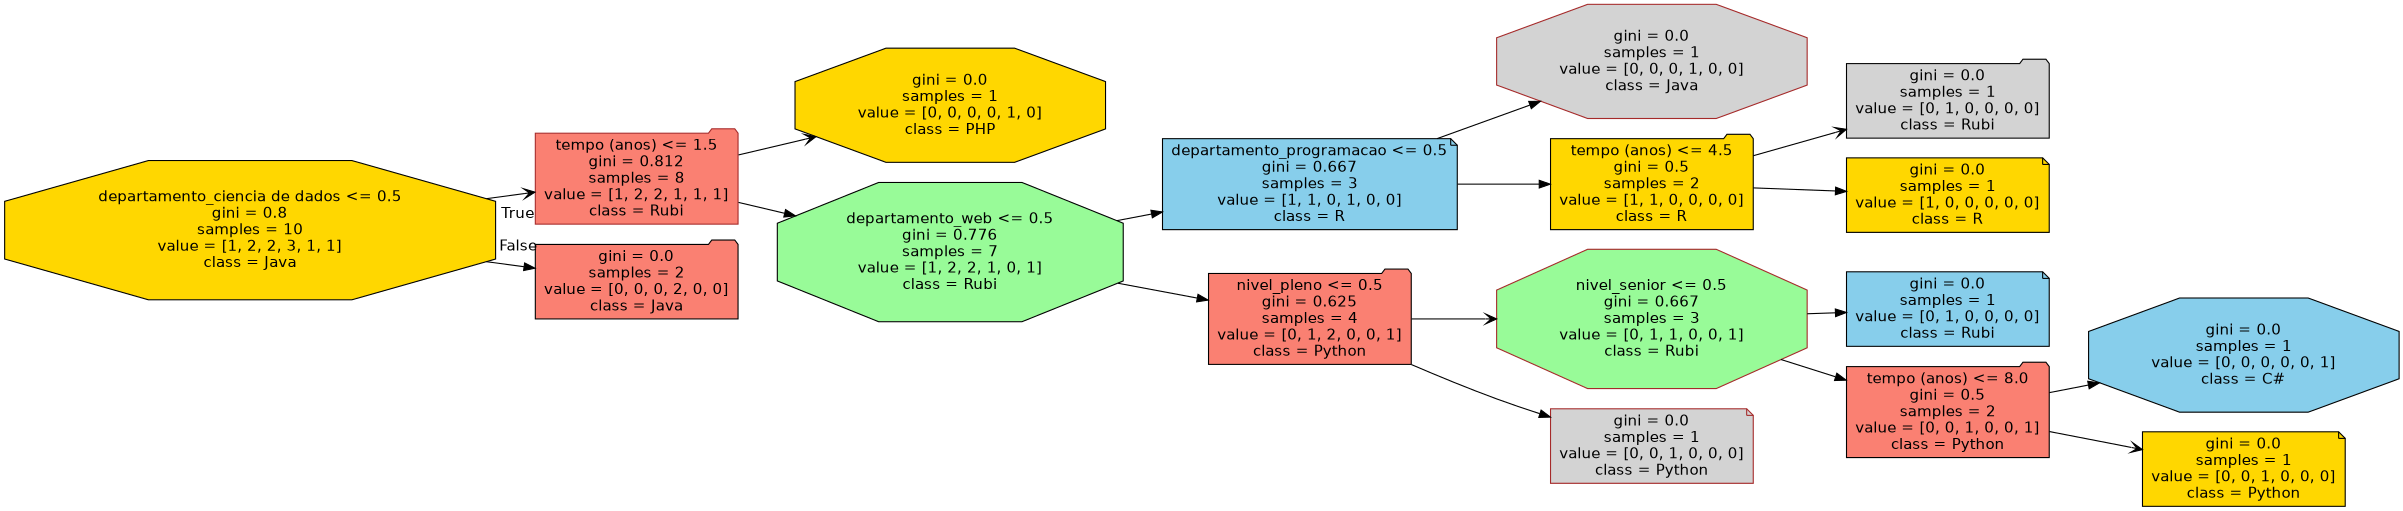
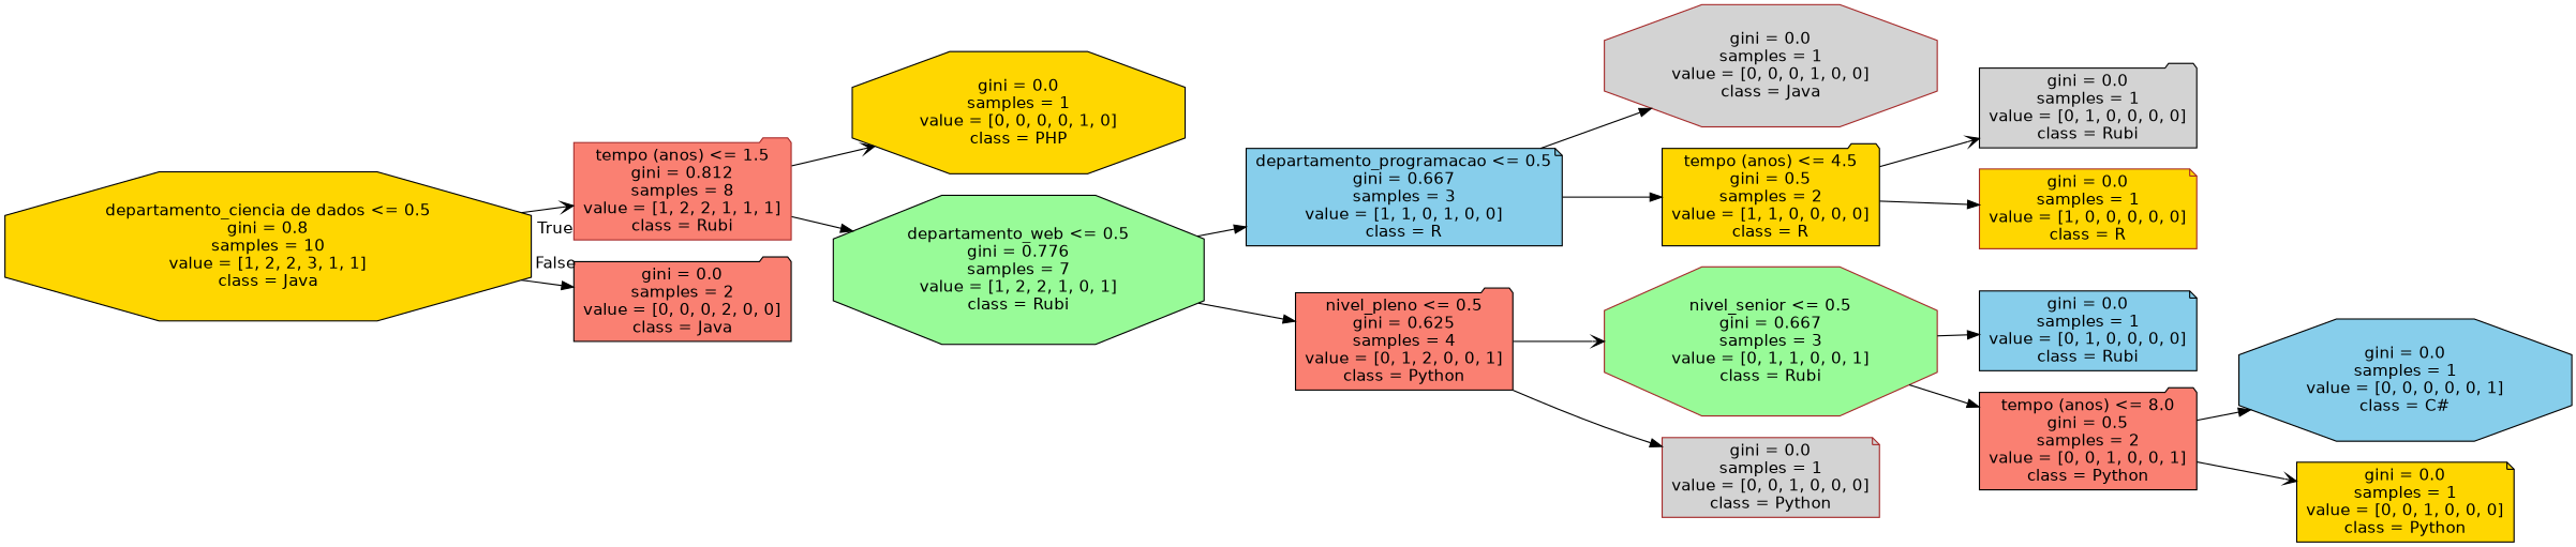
  digraph {
    rankdir=LR
    node [fontname=helvetica shape=octagon style=filled fillcolor=gold color=black]
    edge [fontname=helvetica arrowhead=normal]
    n1 [label="departamento_ciencia de dados <= 0.5\ngini = 0.8\nsamples = 10\nvalue = [1, 2, 2, 3, 1, 1]\nclass = Java"]
    n2 [label="tempo (anos) <= 1.5\ngini = 0.812\nsamples = 8\nvalue = [1, 2, 2, 1, 1, 1]\nclass = Rubi" shape=folder fillcolor=salmon color=brown]
    n3 [label="gini = 0.0\nsamples = 2\nvalue = [0, 0, 0, 2, 0, 0]\nclass = Java" shape=folder fillcolor=salmon]
    n4 [label="gini = 0.0\nsamples = 1\nvalue = [0, 0, 0, 0, 1, 0]\nclass = PHP"]
    n5 [label="departamento_web <= 0.5\ngini = 0.776\nsamples = 7\nvalue = [1, 2, 2, 1, 0, 1]\nclass = Rubi" fillcolor=palegreen]
    n6 [label="departamento_programacao <= 0.5\ngini = 0.667\nsamples = 3\nvalue = [1, 1, 0, 1, 0, 0]\nclass = R" shape=note fillcolor=skyblue]
    n7 [label="nivel_pleno <= 0.5\ngini = 0.625\nsamples = 4\nvalue = [0, 1, 2, 0, 0, 1]\nclass = Python" shape=folder fillcolor=salmon]
    n8 [label="gini = 0.0\nsamples = 1\nvalue = [0, 0, 0, 1, 0, 0]\nclass = Java" fillcolor=lightgrey color=brown]
    n9 [label="tempo (anos) <= 4.5\ngini = 0.5\nsamples = 2\nvalue = [1, 1, 0, 0, 0, 0]\nclass = R" shape=folder]
    n10 [label="gini = 0.0\nsamples = 1\nvalue = [0, 1, 0, 0, 0, 0]\nclass = Rubi" shape=folder fillcolor=lightgrey]
-   n11 [label="gini = 0.0\nsamples = 1\nvalue = [1, 0, 0, 0, 0, 0]\nclass = R" shape=note]
+   n11 [label="gini = 0.0\nsamples = 1\nvalue = [1, 0, 0, 0, 0, 0]\nclass = R" shape=note color=brown]
    n12 [label="nivel_senior <= 0.5\ngini = 0.667\nsamples = 3\nvalue = [0, 1, 1, 0, 0, 1]\nclass = Rubi" fillcolor=palegreen color=brown]
    n13 [label="gini = 0.0\nsamples = 1\nvalue = [0, 0, 1, 0, 0, 0]\nclass = Python" shape=note fillcolor=lightgrey color=brown]
    n14 [label="gini = 0.0\nsamples = 1\nvalue = [0, 1, 0, 0, 0, 0]\nclass = Rubi" shape=note fillcolor=skyblue]
    n15 [label="tempo (anos) <= 8.0\ngini = 0.5\nsamples = 2\nvalue = [0, 0, 1, 0, 0, 1]\nclass = Python" shape=folder fillcolor=salmon]
    n16 [label="gini = 0.0\nsamples = 1\nvalue = [0, 0, 0, 0, 0, 1]\nclass = C#" fillcolor=skyblue]
    n17 [label="gini = 0.0\nsamples = 1\nvalue = [0, 0, 1, 0, 0, 0]\nclass = Python" shape=note]
    n1 -> n2 [headlabel=True labelangle=45 labeldistance=2.5 arrowhead=vee]
    n1 -> n3 [headlabel=False labelangle=-45 labeldistance=2.5]
    n2 -> n4 [arrowhead=vee]
    n2 -> n5
    n5 -> n6
    n5 -> n7
    n6 -> n8
    n6 -> n9
    n7 -> n12 [arrowhead=vee]
    n7 -> n13
    n9 -> n10 [arrowhead=vee]
    n9 -> n11
    n12 -> n14
    n12 -> n15
    n15 -> n16
    n15 -> n17 [arrowhead=vee]
  }
